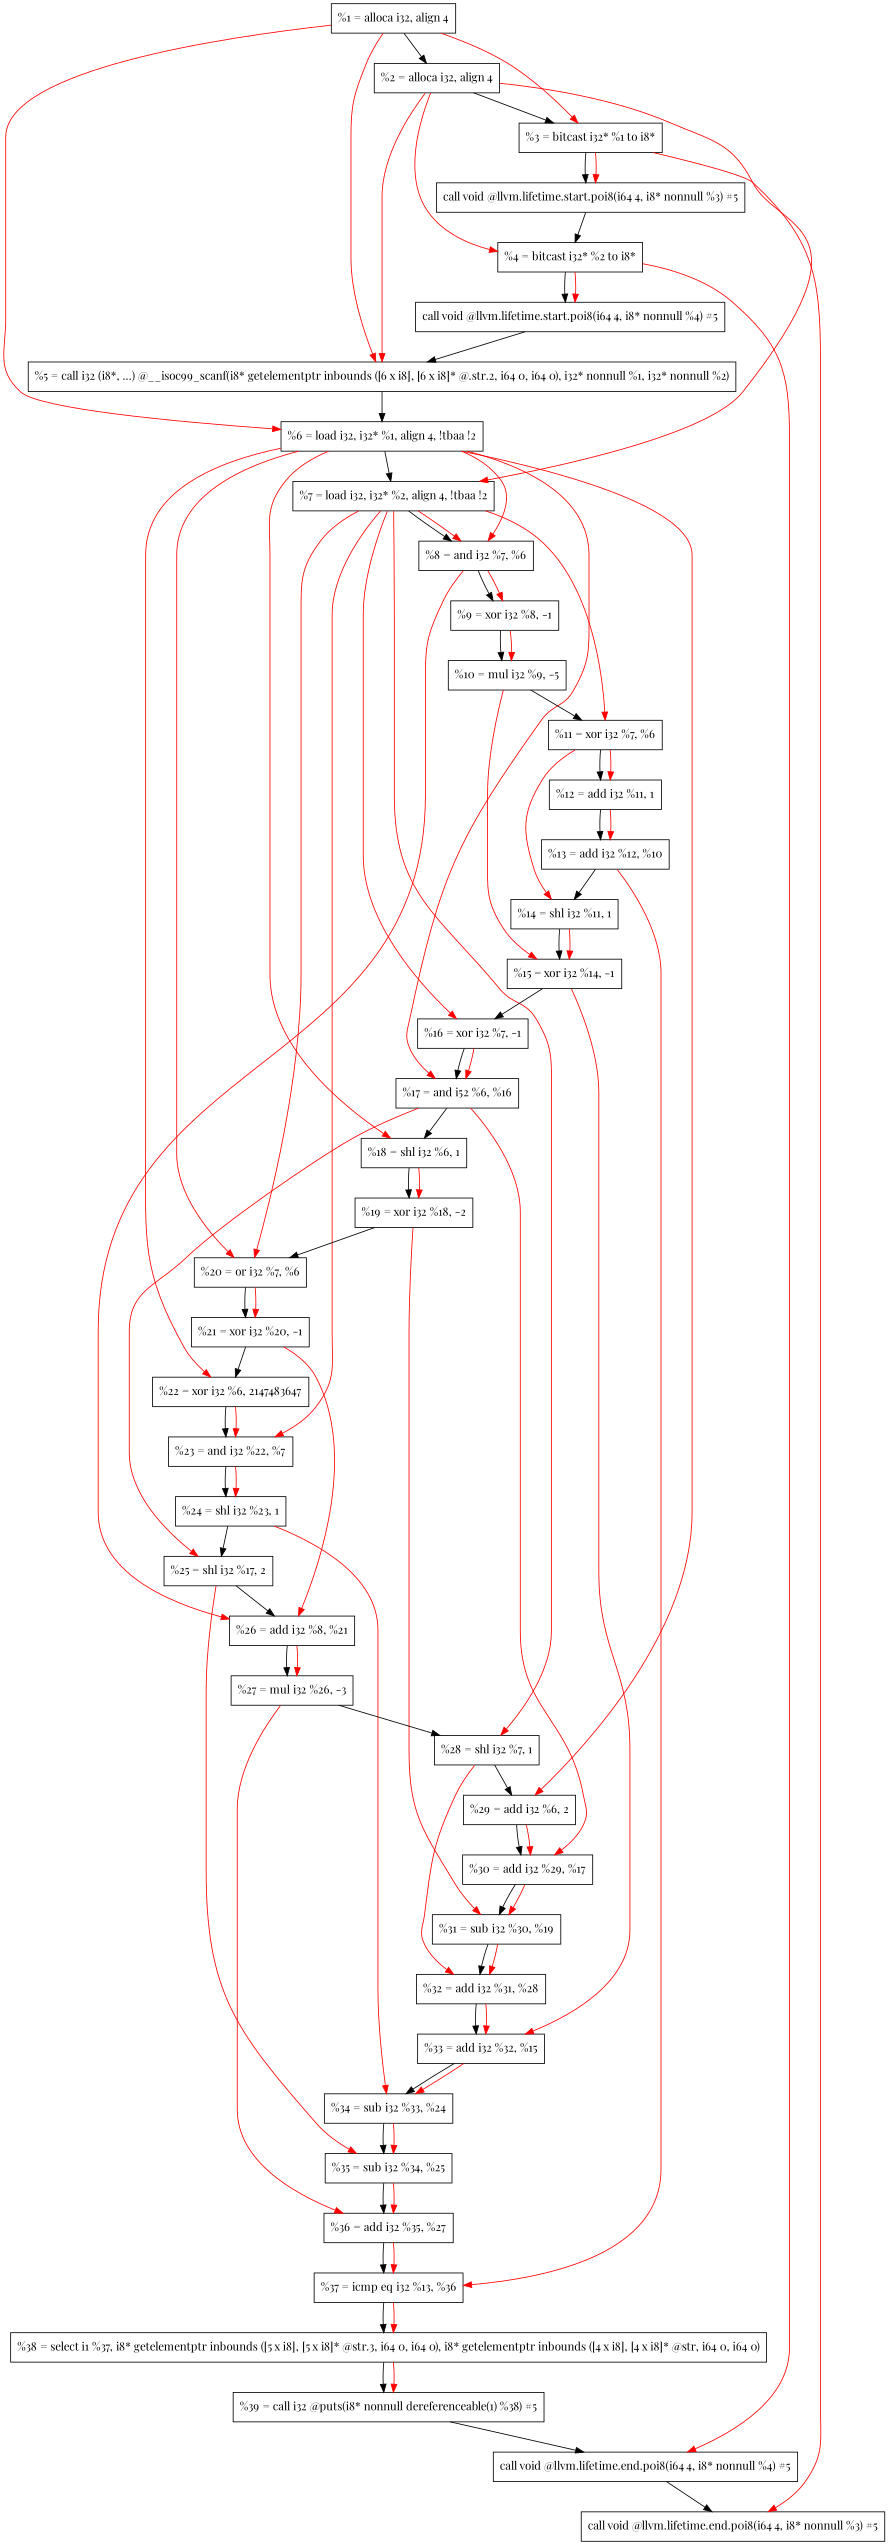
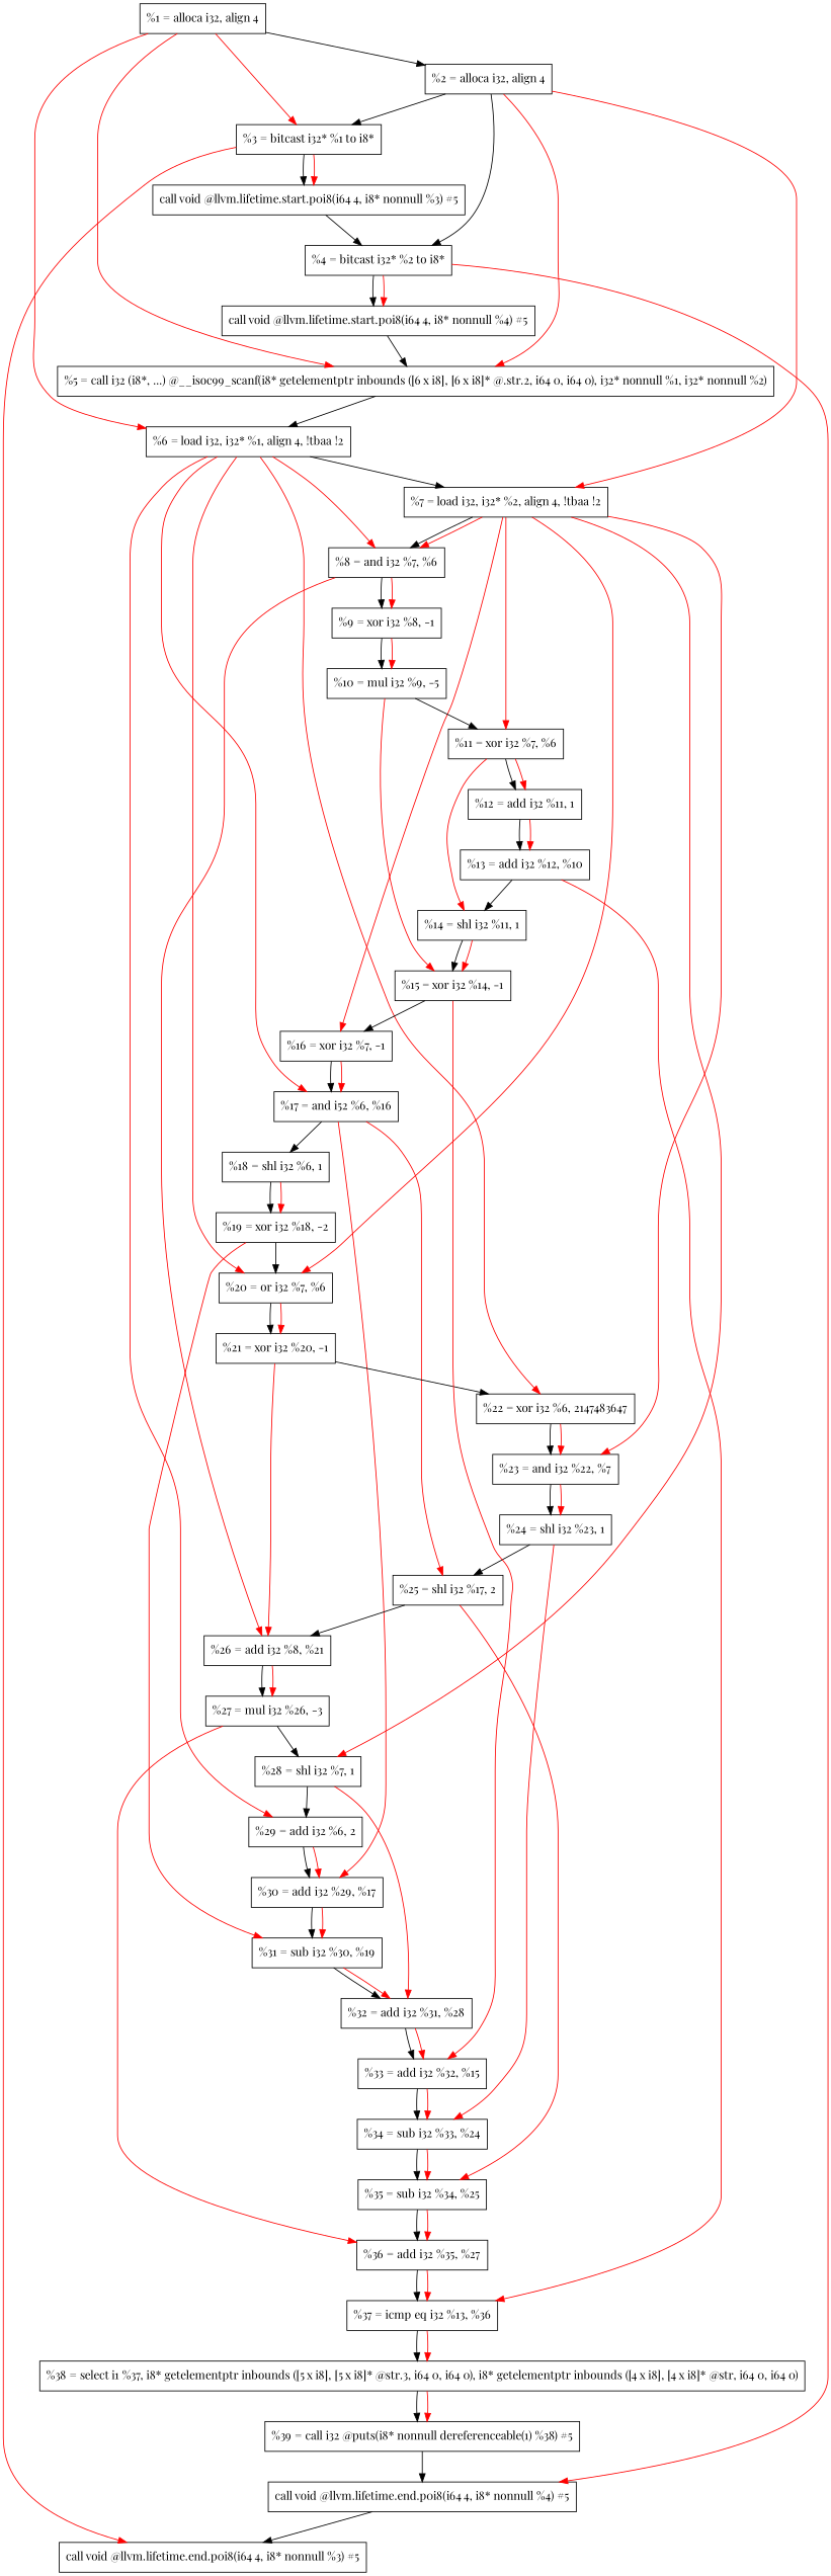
  digraph {
    fontname="Playfair Display"
    node [fontname="Playfair Display" shape=record]
    edge [fontname="Playfair Display" color=red]
    n1 [label="  %1 = alloca i32, align 4"]
    n2 [label="  %2 = alloca i32, align 4"]
    n3 [label="  %3 = bitcast i32* %1 to i8*"]
    n4 [label="  %5 = call i32 (i8*, ...) @__isoc99_scanf(i8* getelementptr inbounds ([6 x i8], [6 x i8]* @.str.2, i64 0, i64 0), i32* nonnull %1, i32* nonnull %2)"]
    n5 [label="  %6 = load i32, i32* %1, align 4, !tbaa !2"]
    n6 [label="  %4 = bitcast i32* %2 to i8*"]
    n7 [label="  %7 = load i32, i32* %2, align 4, !tbaa !2"]
    n8 [label="  call void @llvm.lifetime.start.p0i8(i64 4, i8* nonnull %3) #5"]
    n9 [label="  call void @llvm.lifetime.end.p0i8(i64 4, i8* nonnull %3) #5"]
    n10 [label="  %8 = and i32 %7, %6"]
    n11 [label="%17 = and i52 %6, %16"]
    n12 [label="  %18 = shl i32 %6, 1"]
    n13 [label="  %20 = or i32 %7, %6"]
    n14 [label="  %22 = xor i32 %6, 2147483647"]
    n15 [label="  %29 = add i32 %6, 2"]
    n16 [label="  call void @llvm.lifetime.start.p0i8(i64 4, i8* nonnull %4) #5"]
    n17 [label="  call void @llvm.lifetime.end.p0i8(i64 4, i8* nonnull %4) #5"]
    n18 [label="  %11 = xor i32 %7, %6"]
    n19 [label="  %16 = xor i32 %7, -1"]
    n20 [label="  %23 = and i32 %22, %7"]
    n21 [label="  %28 = shl i32 %7, 1"]
    n22 [label="  %9 = xor i32 %8, -1"]
    n23 [label="  %26 = add i32 %8, %21"]
    n24 [label="  %12 = add i32 %11, 1"]
    n25 [label="  %14 = shl i32 %11, 1"]
    n26 [label="  %25 = shl i32 %17, 2"]
    n27 [label="  %30 = add i32 %29, %17"]
    n28 [label="  %19 = xor i32 %18, -2"]
    n29 [label="  %21 = xor i32 %20, -1"]
    n30 [label="  %24 = shl i32 %23, 1"]
    n31 [label="  %32 = add i32 %31, %28"]
    n32 [label="  %10 = mul i32 %9, -5"]
    n33 [label="  %27 = mul i32 %26, -3"]
    n34 [label="  %15 = xor i32 %14, -1"]
    n35 [label="  %13 = add i32 %12, %10"]
    n36 [label="  %37 = icmp eq i32 %13, %36"]
    n37 [label="  %38 = select i1 %37, i8* getelementptr inbounds ([5 x i8], [5 x i8]* @str.3, i64 0, i64 0), i8* getelementptr inbounds ([4 x i8], [4 x i8]* @str, i64 0, i64 0)"]
    n38 [label="  %33 = add i32 %32, %15"]
    n39 [label="  %34 = sub i32 %33, %24"]
    n40 [label="  %35 = sub i32 %34, %25"]
    n41 [label="  %31 = sub i32 %30, %19"]
    n42 [label="  %36 = add i32 %35, %27"]
    n43 [label="  %39 = call i32 @puts(i8* nonnull dereferenceable(1) %38) #5"]
    n1 -> n2 [color=""]
    n1 -> n3
    n1 -> n4
    n1 -> n5
    n2 -> n3 [color=""]
    n2 -> n4
-   n2 -> n6
+   n2 -> n6 [color=black]
    n2 -> n7
    n3 -> n8 [color=""]
    n3 -> n8
    n3 -> n9
    n4 -> n5 [color=""]
    n5 -> n7 [color=""]
    n5 -> n10
    n5 -> n11
-   n5 -> n12
    n5 -> n13
    n5 -> n14
    n5 -> n15
    n6 -> n16 [color=""]
    n6 -> n16
    n6 -> n17
    n7 -> n10 [color=""]
    n7 -> n10
    n7 -> n13
    n7 -> n18
    n7 -> n19
    n7 -> n20
    n7 -> n21
    n8 -> n6 [color=""]
    n10 -> n22 [color=""]
    n10 -> n22
    n10 -> n23
    n11 -> n12 [color=""]
    n11 -> n26
    n11 -> n27
    n12 -> n28 [color=""]
    n12 -> n28
    n13 -> n29 [color=""]
    n13 -> n29
    n14 -> n20 [color=""]
    n14 -> n20
    n15 -> n27 [color=""]
    n15 -> n27
    n16 -> n4 [color=""]
    n17 -> n9 [color=""]
    n18 -> n24 [color=""]
    n18 -> n24
    n18 -> n25
    n19 -> n11 [color=""]
    n19 -> n11
    n20 -> n30 [color=""]
    n20 -> n30
    n21 -> n15 [color=""]
    n21 -> n31
    n22 -> n32 [color=""]
    n22 -> n32
    n23 -> n33 [color=""]
    n23 -> n33
    n24 -> n35 [color=""]
    n24 -> n35
    n25 -> n34 [color=""]
    n25 -> n34
    n26 -> n23 [color=""]
    n26 -> n40
    n27 -> n41 [color=""]
    n27 -> n41
    n28 -> n13 [color=""]
    n28 -> n41
    n29 -> n14 [color=""]
    n29 -> n23
    n30 -> n26 [color=""]
    n30 -> n39
    n31 -> n38 [color=""]
    n31 -> n38
    n32 -> n18 [color=""]
    n32 -> n34
    n33 -> n21 [color=""]
    n33 -> n42
    n34 -> n19 [color=""]
    n34 -> n38
    n35 -> n25 [color=""]
    n35 -> n36
    n36 -> n37 [color=""]
    n36 -> n37
    n37 -> n43 [color=""]
    n37 -> n43
    n38 -> n39 [color=""]
    n38 -> n39
    n39 -> n40 [color=""]
    n39 -> n40
    n40 -> n42 [color=""]
    n40 -> n42
    n41 -> n31 [color=""]
    n41 -> n31
    n42 -> n36 [color=""]
    n42 -> n36
    n43 -> n17 [color=""]
  }
